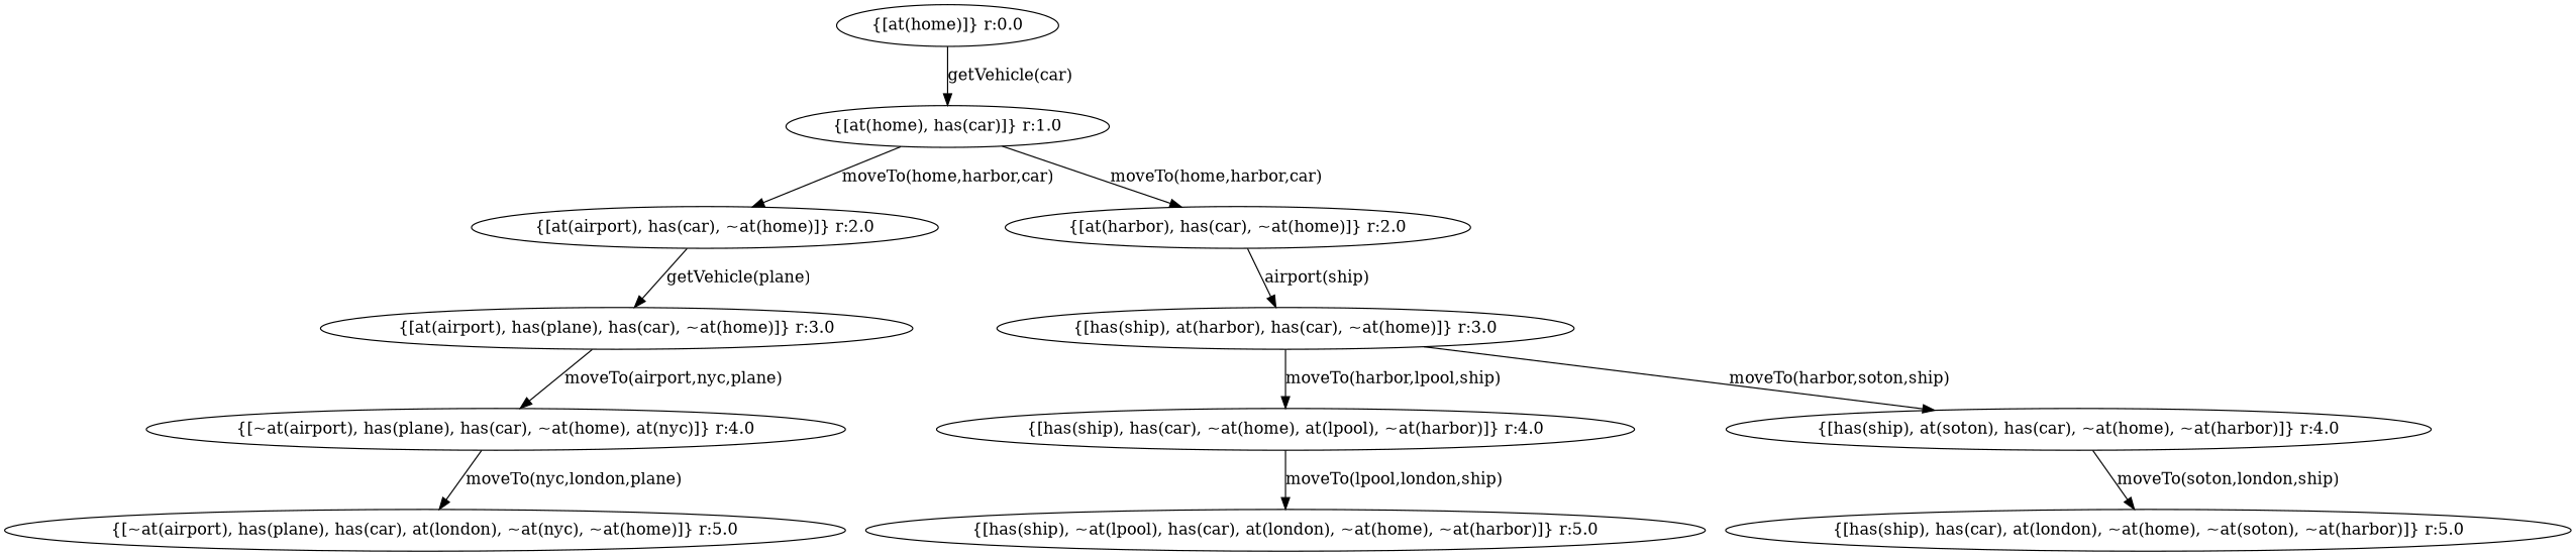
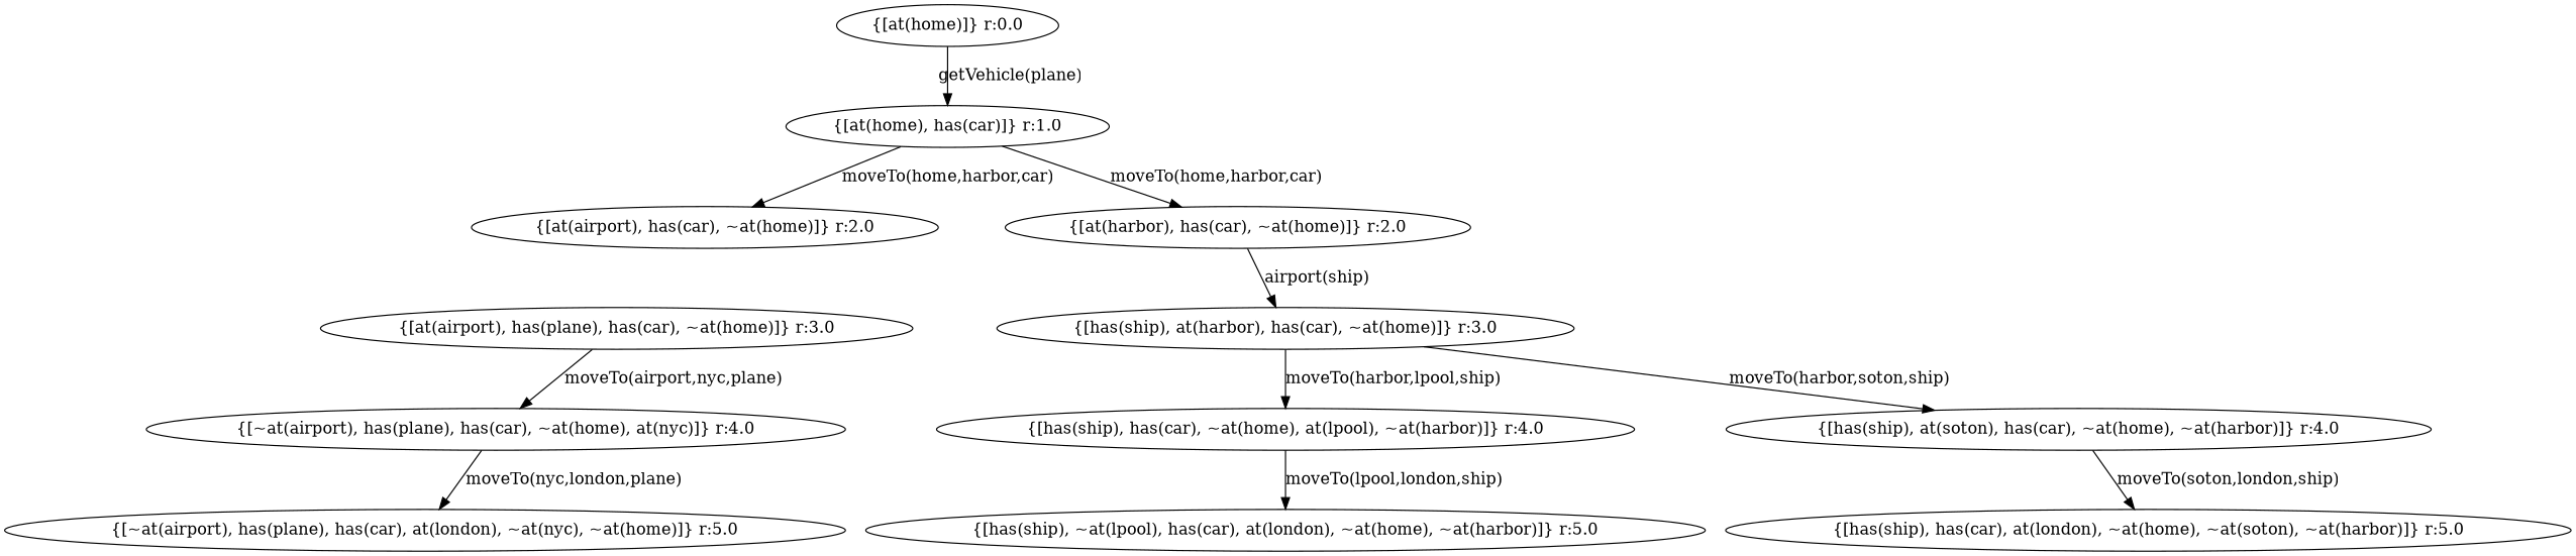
  digraph {
    n1 [label="{[~at(airport), has(plane), has(car), at(london), ~at(nyc), ~at(home)]} r:5.0"]
    n2 [label="{[has(ship), ~at(lpool), has(car), at(london), ~at(home), ~at(harbor)]} r:5.0"]
    n3 [label="{[has(ship), has(car), at(london), ~at(home), ~at(soton), ~at(harbor)]} r:5.0"]
    n4 [label="{[at(home)]} r:0.0"]
    n5 [label="{[at(home), has(car)]} r:1.0"]
    n6 [label="{[at(airport), has(car), ~at(home)]} r:2.0"]
    n7 [label="{[at(harbor), has(car), ~at(home)]} r:2.0"]
    n8 [label="{[at(airport), has(plane), has(car), ~at(home)]} r:3.0"]
    n9 [label="{[has(ship), at(harbor), has(car), ~at(home)]} r:3.0"]
    n10 [label="{[~at(airport), has(plane), has(car), ~at(home), at(nyc)]} r:4.0"]
    n11 [label="{[has(ship), has(car), ~at(home), at(lpool), ~at(harbor)]} r:4.0"]
    n12 [label="{[has(ship), at(soton), has(car), ~at(home), ~at(harbor)]} r:4.0"]
-   n4 -> n5 [label="getVehicle(car)"]
+   n4 -> n5 [label="getVehicle(plane)"]
    n5 -> n6 [label="moveTo(home,harbor,car)"]
    n5 -> n7 [label="moveTo(home,harbor,car)"]
-   n6 -> n8 [label="getVehicle(plane)"]
    n7 -> n9 [label="airport(ship)"]
    n8 -> n10 [label="moveTo(airport,nyc,plane)"]
    n9 -> n11 [label="moveTo(harbor,lpool,ship)"]
    n9 -> n12 [label="moveTo(harbor,soton,ship)"]
    n10 -> n1 [label="moveTo(nyc,london,plane)"]
    n11 -> n2 [label="moveTo(lpool,london,ship)"]
    n12 -> n3 [label="moveTo(soton,london,ship)"]
  }
